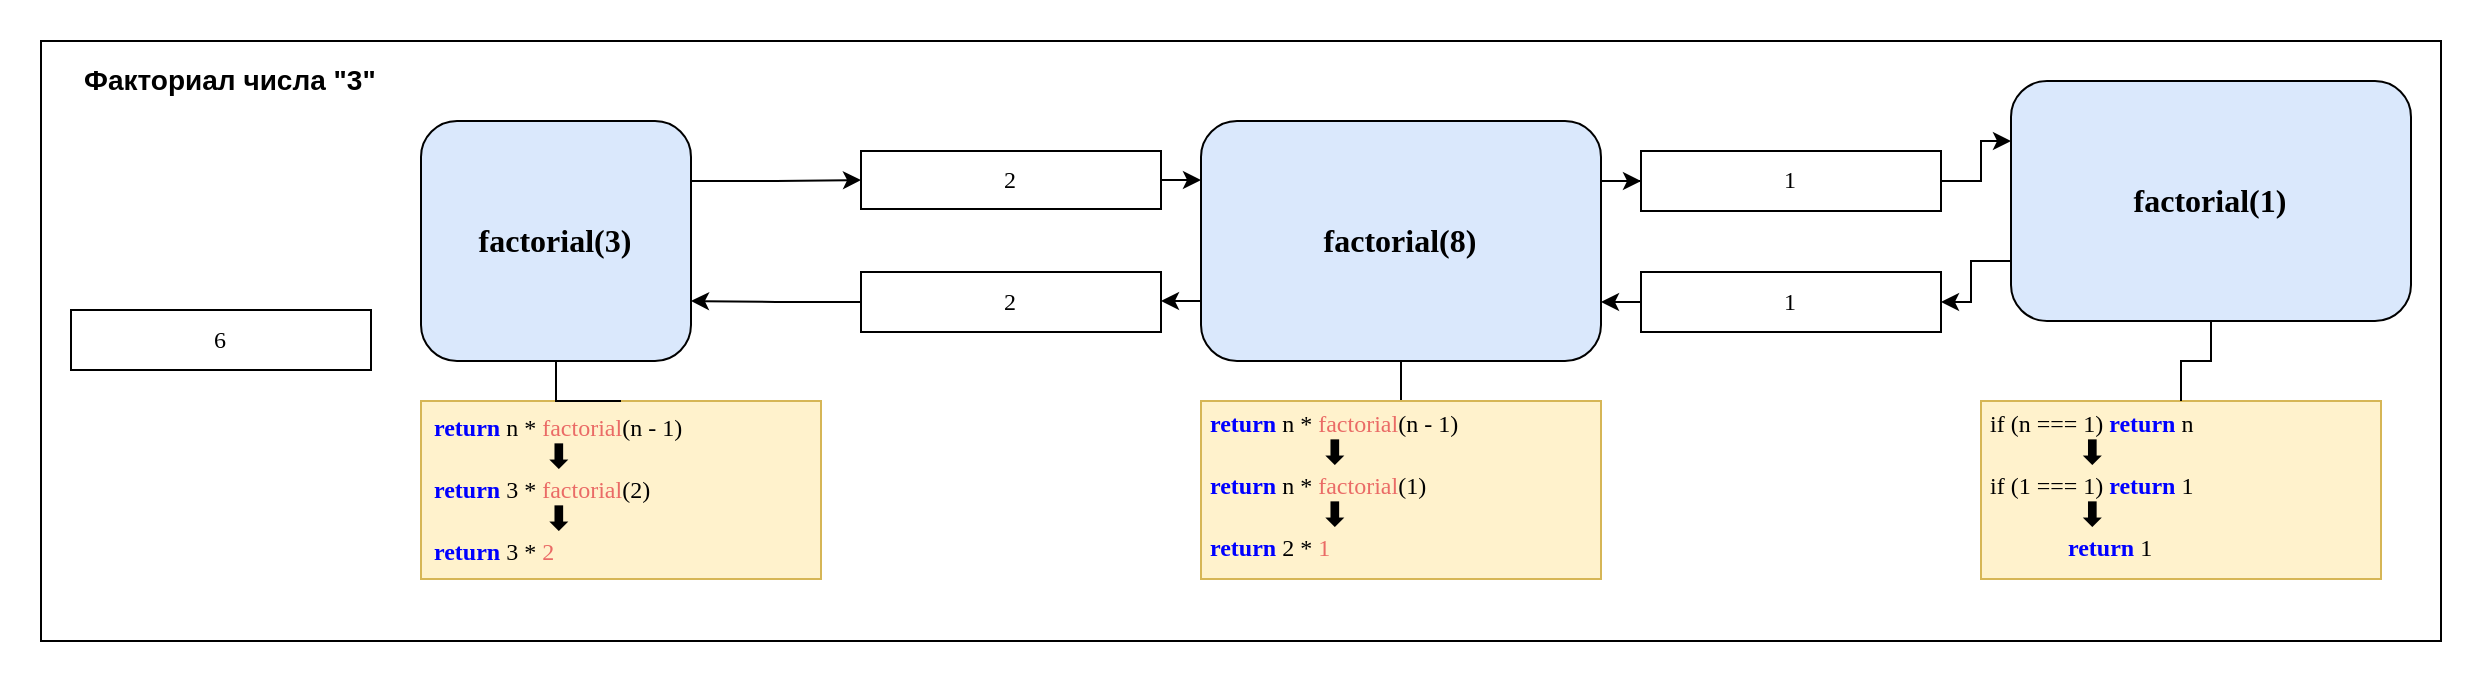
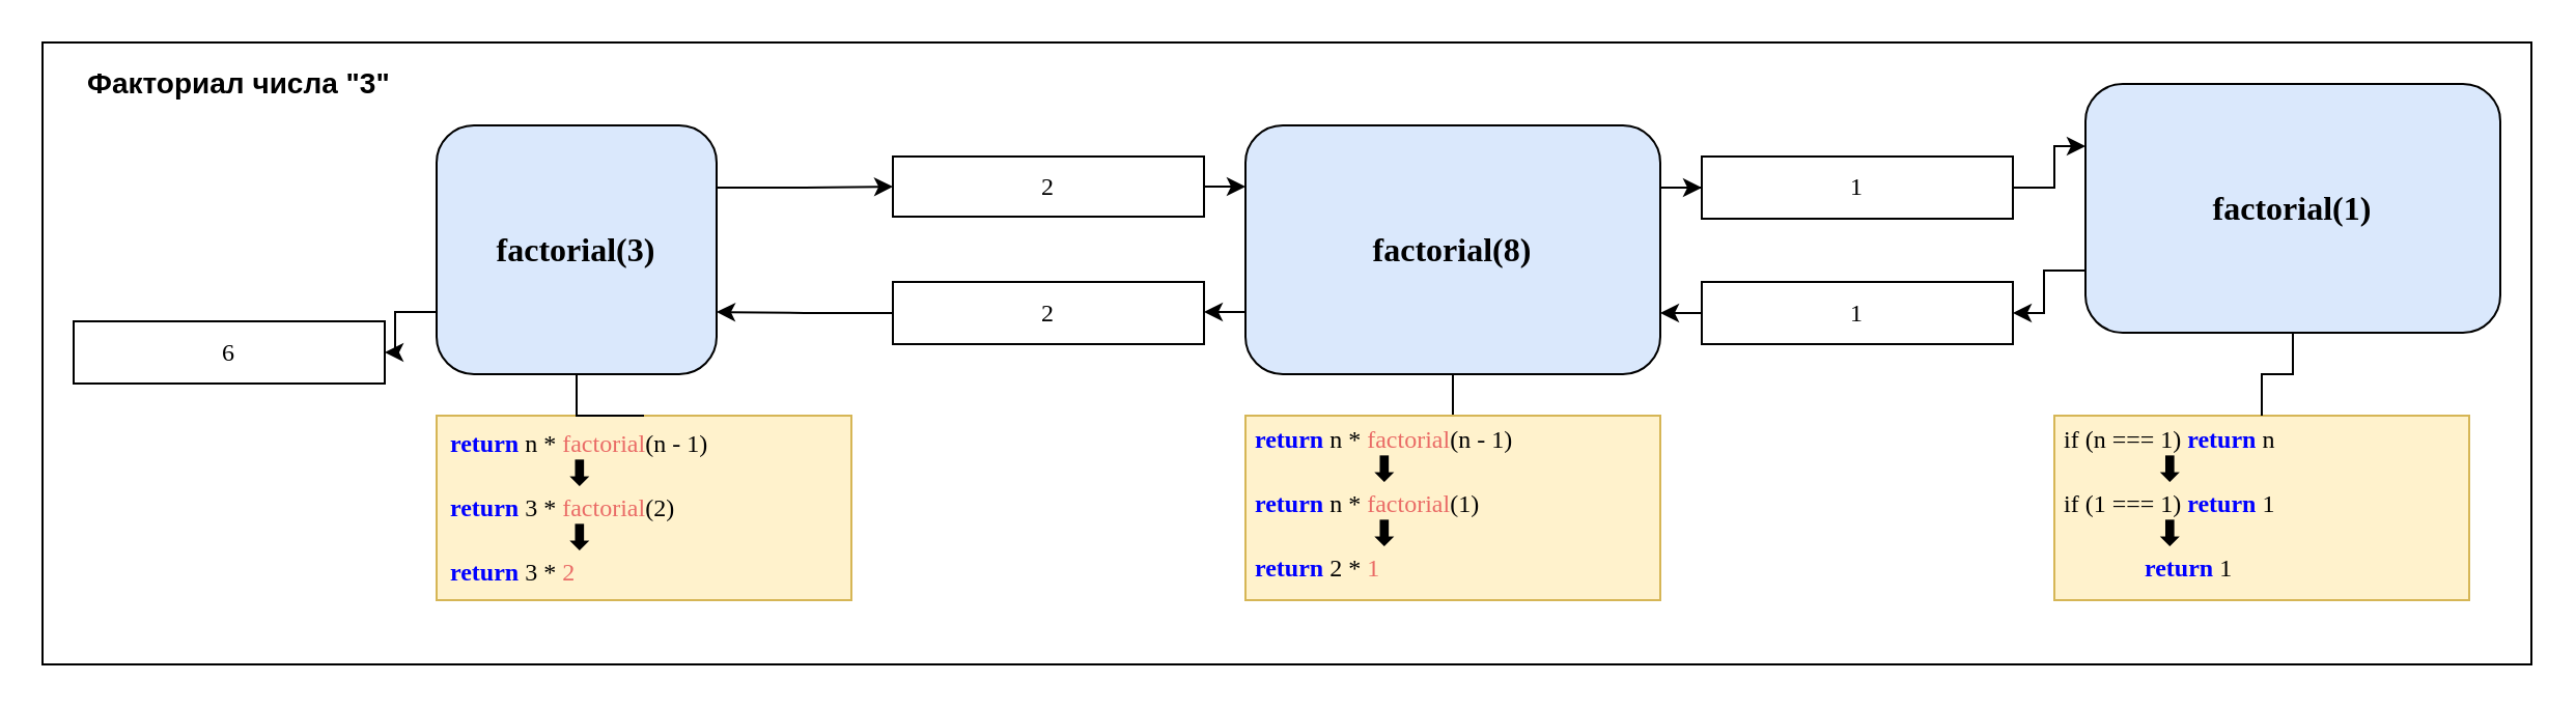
  <mxCell id="0" />
  <mxCell id="1" parent="0" />
  <mxCell id="2" value="" style="rounded=0;whiteSpace=wrap;html=1;verticalAlign=middle;" parent="1" vertex="1"><mxGeometry width="1200" height="300" as="geometry" x="20" y="20" /></mxCell>
  <mxCell id="3" value="&lt;div&gt;&lt;/div&gt;&lt;div&gt;if (n === 1)&amp;nbsp;&lt;b&gt;&lt;font color=&quot;#0000ff&quot;&gt;return&lt;/font&gt;&lt;/b&gt;&amp;nbsp;n&lt;br&gt;&lt;/div&gt;&lt;div style=&quot;text-align: center&quot;&gt;&lt;b&gt;&lt;font style=&quot;line-height: 1 ; font-size: 16px&quot;&gt;⬇&lt;/font&gt;&lt;/b&gt;&lt;br&gt;&lt;/div&gt;&lt;div&gt;if (1 === 1)&amp;nbsp;&lt;b&gt;&lt;font color=&quot;#0000ff&quot;&gt;return&lt;/font&gt;&lt;/b&gt;&amp;nbsp;1&lt;br&gt;&lt;/div&gt;&lt;div style=&quot;text-align: center&quot;&gt;&lt;b&gt;&lt;font style=&quot;line-height: 1 ; font-size: 16px&quot;&gt;⬇&lt;/font&gt;&lt;/b&gt;&lt;br&gt;&lt;/div&gt;&lt;b&gt;&lt;font color=&quot;#0000ff&quot;&gt;&amp;nbsp; &amp;nbsp; &amp;nbsp; &amp;nbsp; &amp;nbsp; &amp;nbsp; &amp;nbsp;return&lt;/font&gt;&lt;/b&gt;&amp;nbsp;1&lt;b&gt;&lt;font color=&quot;#0000ff&quot;&gt;&lt;br&gt;&lt;/font&gt;&lt;/b&gt;" style="rounded=0;whiteSpace=wrap;html=1;fontFamily=Consolas;align=left;fillColor=#fff2cc;strokeColor=#d6b656;verticalAlign=top;spacingBottom=0;spacingLeft=5;spacing=0;spacingTop=0;spacingRight=5;" parent="1" vertex="1"><mxGeometry x="990" y="200" width="200" height="89" as="geometry" /></mxCell>
  <mxCell id="4" value="" style="edgeStyle=orthogonalEdgeStyle;rounded=0;orthogonalLoop=1;jettySize=auto;html=1;endArrow=classic;endFill=1;exitX=0;exitY=0.75;exitDx=0;exitDy=0;" parent="1" source="6" target="8" edge="1"><mxGeometry relative="1" as="geometry" /></mxCell>
  <mxCell id="5" value="" style="edgeStyle=orthogonalEdgeStyle;rounded=0;orthogonalLoop=1;jettySize=auto;html=1;endArrow=none;endFill=0;" parent="1" source="6" target="3" edge="1"><mxGeometry relative="1" as="geometry" /></mxCell>
  <mxCell id="6" value="&lt;b&gt;factorial(1)&lt;/b&gt;" style="rounded=1;fillColor=#dae8fc;strokeColor=default;shadow=0;gradientColor=none;whiteSpace=wrap;html=1;fontFamily=Consolas;fontSize=16;" parent="1" vertex="1"><mxGeometry x="1005" y="40" width="200" height="120" as="geometry" /></mxCell>
  <mxCell id="7" value="" style="edgeStyle=orthogonalEdgeStyle;rounded=0;orthogonalLoop=1;jettySize=auto;html=1;fontFamily=Consolas;fontSize=10;endArrow=classic;endFill=1;entryX=1;entryY=0.75;entryDx=0;entryDy=0;" parent="1" source="8" target="12" edge="1"><mxGeometry relative="1" as="geometry" /></mxCell>
  <mxCell id="8" value="1" style="rounded=0;whiteSpace=wrap;html=1;shadow=0;fontFamily=Consolas;strokeColor=default;gradientColor=none;" parent="1" vertex="1"><mxGeometry x="820" y="135.5" width="150" height="30" as="geometry" /></mxCell>
  <mxCell id="9" value="" style="edgeStyle=orthogonalEdgeStyle;rounded=0;orthogonalLoop=1;jettySize=auto;html=1;endArrow=classic;endFill=1;exitX=0;exitY=0.75;exitDx=0;exitDy=0;" parent="1" source="12" target="15" edge="1"><mxGeometry relative="1" as="geometry" /></mxCell>
  <mxCell id="10" value="" style="edgeStyle=orthogonalEdgeStyle;rounded=0;orthogonalLoop=1;jettySize=auto;html=1;endArrow=classic;endFill=1;exitX=1;exitY=0.25;exitDx=0;exitDy=0;" parent="1" source="12" target="26" edge="1"><mxGeometry relative="1" as="geometry" /></mxCell>
  <mxCell id="11" value="" style="edgeStyle=orthogonalEdgeStyle;rounded=0;orthogonalLoop=1;jettySize=auto;html=1;endArrow=none;endFill=0;" parent="1" source="12" target="13" edge="1"><mxGeometry relative="1" as="geometry" /></mxCell>
  <mxCell id="12" value="&lt;b&gt;factorial(8)&lt;/b&gt;" style="rounded=1;fillColor=#dae8fc;strokeColor=default;shadow=0;gradientColor=none;whiteSpace=wrap;html=1;fontFamily=Consolas;fontSize=16;" parent="1" vertex="1"><mxGeometry x="600" y="60" width="200" height="120" as="geometry" /></mxCell>
  <mxCell id="13" value="&lt;b&gt;&lt;font color=&quot;#0000ff&quot;&gt;return&lt;/font&gt;&lt;/b&gt;&amp;nbsp;n *&amp;nbsp;&lt;span style=&quot;color: rgb(234 , 107 , 102)&quot;&gt;factorial&lt;/span&gt;(n - 1)&lt;br&gt;&lt;div style=&quot;text-align: center&quot;&gt;&lt;b&gt;&lt;font style=&quot;line-height: 1 ; font-size: 16px&quot;&gt;⬇&lt;/font&gt;&lt;/b&gt;&lt;br&gt;&lt;/div&gt;&lt;b&gt;&lt;font color=&quot;#0000ff&quot;&gt;return&lt;/font&gt;&lt;/b&gt;&amp;nbsp;n *&amp;nbsp;&lt;span style=&quot;color: rgb(234 , 107 , 102)&quot;&gt;factorial&lt;/span&gt;(1)&lt;br&gt;&lt;div style=&quot;text-align: center&quot;&gt;&lt;b&gt;&lt;font style=&quot;line-height: 1 ; font-size: 16px&quot;&gt;⬇&lt;/font&gt;&lt;/b&gt;&lt;br&gt;&lt;/div&gt;&lt;b&gt;&lt;font color=&quot;#0000ff&quot;&gt;return&lt;/font&gt;&lt;/b&gt;&amp;nbsp;2 * &lt;font color=&quot;#ea6b66&quot;&gt;1&lt;/font&gt;&lt;b&gt;&lt;font color=&quot;#0000ff&quot;&gt;&lt;br&gt;&lt;/font&gt;&lt;/b&gt;" style="rounded=0;whiteSpace=wrap;html=1;fontFamily=Consolas;align=left;fillColor=#fff2cc;strokeColor=#d6b656;verticalAlign=top;spacing=0;spacingLeft=5;spacingRight=5;" parent="1" vertex="1"><mxGeometry x="600" y="200" width="200" height="89" as="geometry" /></mxCell>
  <mxCell id="14" value="" style="edgeStyle=orthogonalEdgeStyle;rounded=0;orthogonalLoop=1;jettySize=auto;html=1;fontFamily=Consolas;fontSize=10;endArrow=classic;endFill=1;entryX=1;entryY=0.75;entryDx=0;entryDy=0;" parent="1" source="15" target="20" edge="1"><mxGeometry relative="1" as="geometry" /></mxCell>
  <mxCell id="15" value="2" style="rounded=0;whiteSpace=wrap;html=1;shadow=0;fontFamily=Consolas;strokeColor=default;gradientColor=none;" parent="1" vertex="1"><mxGeometry x="430" y="135.5" width="150" height="30" as="geometry" /></mxCell>
  <mxCell id="16" value="&lt;b&gt;&lt;font color=&quot;#0000ff&quot;&gt;return&lt;/font&gt;&lt;/b&gt;&amp;nbsp;n *&amp;nbsp;&lt;font color=&quot;#ea6b66&quot;&gt;factorial&lt;/font&gt;(n - 1)&lt;br&gt;&lt;div style=&quot;text-align: center&quot;&gt;&lt;b&gt;&lt;font style=&quot;line-height: 1 ; font-size: 16px&quot;&gt;⬇&lt;/font&gt;&lt;/b&gt;&lt;br&gt;&lt;/div&gt;&lt;b&gt;&lt;font color=&quot;#0000ff&quot;&gt;return&lt;/font&gt;&lt;/b&gt;&amp;nbsp;3 *&amp;nbsp;&lt;span style=&quot;color: rgb(234 , 107 , 102)&quot;&gt;factorial&lt;/span&gt;(2)&lt;br&gt;&lt;div style=&quot;text-align: center&quot;&gt;&lt;b&gt;&lt;font style=&quot;line-height: 1 ; font-size: 16px&quot;&gt;⬇&lt;/font&gt;&lt;/b&gt;&lt;br&gt;&lt;/div&gt;&lt;b&gt;&lt;font color=&quot;#0000ff&quot;&gt;return&lt;/font&gt;&lt;/b&gt;&amp;nbsp;3 * &lt;font color=&quot;#ea6b66&quot;&gt;2&lt;/font&gt;" style="rounded=0;whiteSpace=wrap;html=1;fontFamily=Consolas;align=left;fillColor=#fff2cc;strokeColor=#d6b656;verticalAlign=top;spacingLeft=5;spacingRight=5;" parent="1" vertex="1"><mxGeometry x="210" y="200" width="200" height="89" as="geometry" /></mxCell>
+ <mxCell id="17" value="" style="edgeStyle=orthogonalEdgeStyle;rounded=0;orthogonalLoop=1;jettySize=auto;html=1;fontFamily=Consolas;fontSize=10;endArrow=classic;endFill=1;exitX=0;exitY=0.75;exitDx=0;exitDy=0;" parent="1" source="20" target="21" edge="1"><mxGeometry relative="1" as="geometry" /></mxCell>
  <mxCell id="18" value="" style="edgeStyle=orthogonalEdgeStyle;rounded=0;orthogonalLoop=1;jettySize=auto;html=1;endArrow=classic;endFill=1;exitX=1;exitY=0.25;exitDx=0;exitDy=0;" parent="1" source="20" target="24" edge="1"><mxGeometry relative="1" as="geometry" /></mxCell>
  <mxCell id="19" value="" style="edgeStyle=orthogonalEdgeStyle;rounded=0;orthogonalLoop=1;jettySize=auto;html=1;endArrow=none;endFill=0;" parent="1" source="20" target="16" edge="1"><mxGeometry relative="1" as="geometry" /></mxCell>
  <mxCell id="20" value="&lt;b&gt;factorial(3)&lt;/b&gt;" style="rounded=1;fillColor=#dae8fc;strokeColor=default;shadow=0;gradientColor=none;whiteSpace=wrap;html=1;fontFamily=Consolas;fontSize=16;" parent="1" vertex="1"><mxGeometry x="210" y="60" width="135" height="120" as="geometry" /></mxCell>
  <mxCell id="21" value="6" style="rounded=0;whiteSpace=wrap;html=1;shadow=0;fontFamily=Consolas;strokeColor=default;gradientColor=none;" parent="1" vertex="1"><mxGeometry x="35" y="154.5" width="150" height="30" as="geometry" /></mxCell>
  <mxCell id="22" value="Факториал числа &quot;3&quot;" style="text;html=1;align=left;verticalAlign=middle;resizable=0;points=[];autosize=1;strokeColor=none;fillColor=none;fontStyle=1;fontSize=14;" parent="1" vertex="1"><mxGeometry x="40" y="30" width="160" height="20" as="geometry" /></mxCell>
  <mxCell id="23" value="" style="edgeStyle=orthogonalEdgeStyle;rounded=0;orthogonalLoop=1;jettySize=auto;html=1;endArrow=classic;endFill=1;entryX=0;entryY=0.25;entryDx=0;entryDy=0;" parent="1" source="24" target="12" edge="1"><mxGeometry relative="1" as="geometry" /></mxCell>
  <mxCell id="24" value="2" style="rounded=0;whiteSpace=wrap;html=1;shadow=0;fontFamily=Consolas;strokeColor=default;gradientColor=none;" parent="1" vertex="1"><mxGeometry x="430" y="75" width="150" height="29" as="geometry" /></mxCell>
  <mxCell id="25" value="" style="edgeStyle=orthogonalEdgeStyle;rounded=0;orthogonalLoop=1;jettySize=auto;html=1;endArrow=classic;endFill=1;entryX=0;entryY=0.25;entryDx=0;entryDy=0;" parent="1" source="26" target="6" edge="1"><mxGeometry relative="1" as="geometry" /></mxCell>
  <mxCell id="26" value="1" style="rounded=0;whiteSpace=wrap;html=1;shadow=0;fontFamily=Consolas;strokeColor=default;gradientColor=none;" parent="1" vertex="1"><mxGeometry x="820" y="75" width="150" height="30" as="geometry" /></mxCell>
